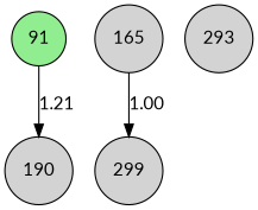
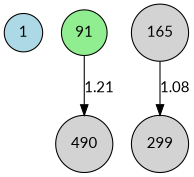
  digraph {
    fontname=Lato
    rankdir=TB
    node [fillcolor=lightgray fontname=Lato shape=circle style=filled]
    edge [fontname=Lato]
+   n1 [fillcolor=lightblue label=1]
    n2 [fillcolor=lightgreen label=91]
-   n3 [label=190]
+   n3 [label=490]
    n4 [label=165]
    n5 [label=299]
-   n6 [label=293]
    n2 -> n3 [label=1.21]
-   n4 -> n5 [label=1.00]
+   n4 -> n5 [label=1.08]
  }
